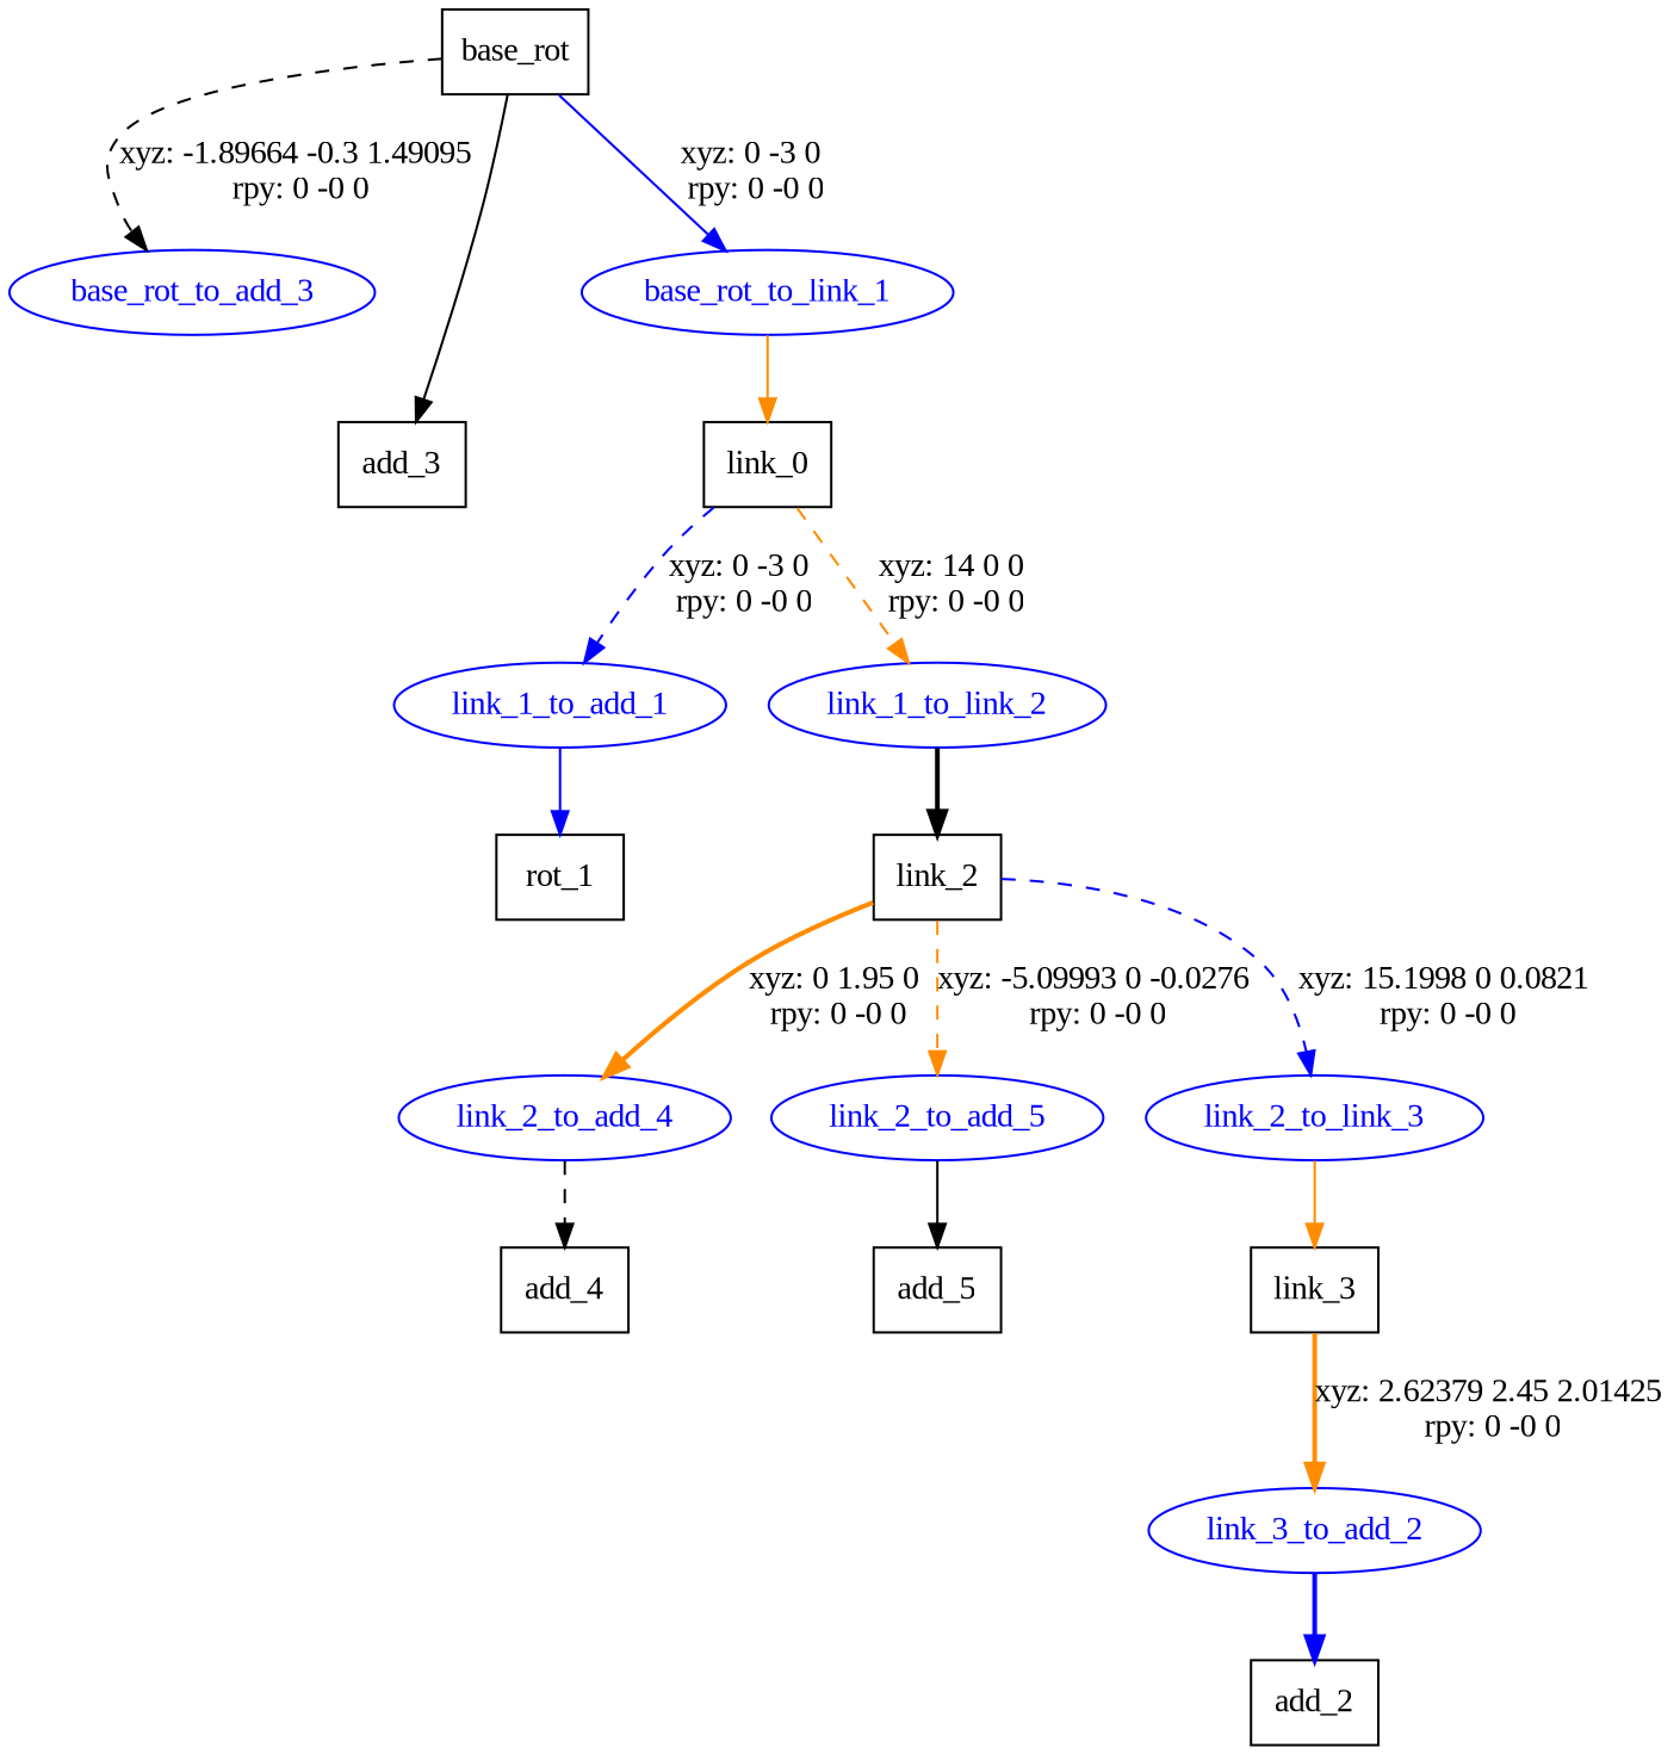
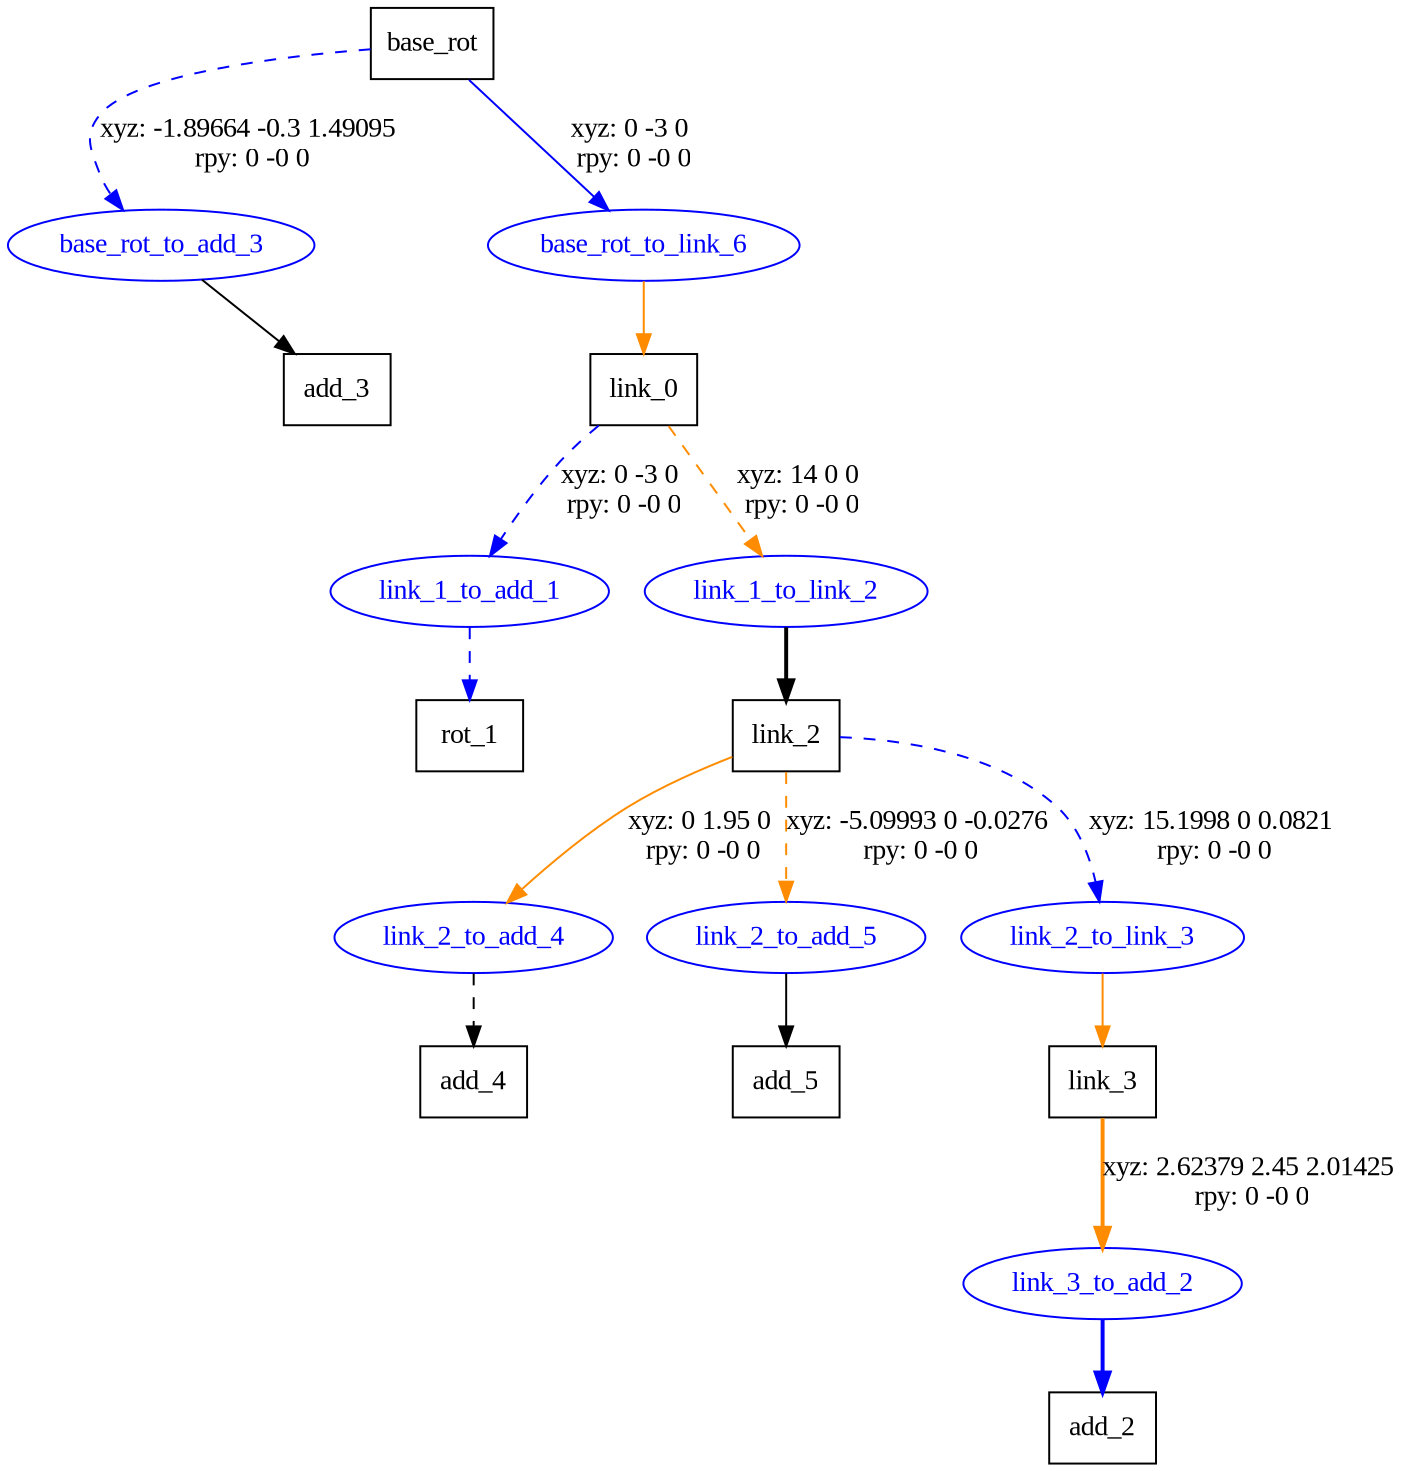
  digraph {
    fontname="Liberation Serif"
    node [fontname="Liberation Serif" shape=box]
    edge [color=blue fontname="Liberation Serif" style=dashed]
    n1 [label=base_rot]
    base_rot_to_add_3 [color=blue fontcolor=blue shape=ellipse]
-   base_rot_to_link_1 [color=blue fontcolor=blue shape=ellipse]
+   base_rot_to_link_1 [color=blue fontcolor=blue shape=ellipse label=base_rot_to_link_6]
    n4 [label=add_3]
    n5 [label=link_0]
    link_1_to_add_1 [color=blue fontcolor=blue shape=ellipse]
    link_1_to_link_2 [color=blue fontcolor=blue shape=ellipse]
    n8 [label=rot_1]
    n9 [label=link_2]
    link_2_to_add_4 [color=blue fontcolor=blue shape=ellipse]
    link_2_to_add_5 [color=blue fontcolor=blue shape=ellipse]
    link_2_to_link_3 [color=blue fontcolor=blue shape=ellipse]
    n13 [label=add_4]
    n14 [label=add_5]
    n15 [label=link_3]
    link_3_to_add_2 [color=blue fontcolor=blue shape=ellipse]
    n17 [label=add_2]
-   n1 -> base_rot_to_add_3 [color=black label="xyz: -1.89664 -0.3 1.49095 \nrpy: 0 -0 0"]
+   n1 -> base_rot_to_add_3 [label="xyz: -1.89664 -0.3 1.49095 \nrpy: 0 -0 0"]
    n1 -> base_rot_to_link_1 [label="xyz: 0 -3 0 \nrpy: 0 -0 0" style=solid]
-   n1 -> n4 [color=black style=solid]
+   base_rot_to_add_3 -> n4 [color=black style=solid]
    base_rot_to_link_1 -> n5 [color=darkorange style=solid]
    n5 -> link_1_to_add_1 [label="xyz: 0 -3 0 \nrpy: 0 -0 0"]
    n5 -> link_1_to_link_2 [color=darkorange label="xyz: 14 0 0 \nrpy: 0 -0 0"]
-   link_1_to_add_1 -> n8 [style=solid]
+   link_1_to_add_1 -> n8
    link_1_to_link_2 -> n9 [color=black style=bold]
-   n9 -> link_2_to_add_4 [color=darkorange label="xyz: 0 1.95 0 \nrpy: 0 -0 0" style=bold]
+   n9 -> link_2_to_add_4 [color=darkorange label="xyz: 0 1.95 0 \nrpy: 0 -0 0" style=solid]
    n9 -> link_2_to_add_5 [color=darkorange label="xyz: -5.09993 0 -0.0276 \nrpy: 0 -0 0"]
    n9 -> link_2_to_link_3 [label="xyz: 15.1998 0 0.0821 \nrpy: 0 -0 0"]
    link_2_to_add_4 -> n13 [color=black]
    link_2_to_add_5 -> n14 [color=black style=solid]
    link_2_to_link_3 -> n15 [color=darkorange style=solid]
    n15 -> link_3_to_add_2 [color=darkorange label="xyz: 2.62379 2.45 2.01425 \nrpy: 0 -0 0" style=bold]
    link_3_to_add_2 -> n17 [style=bold]
  }
